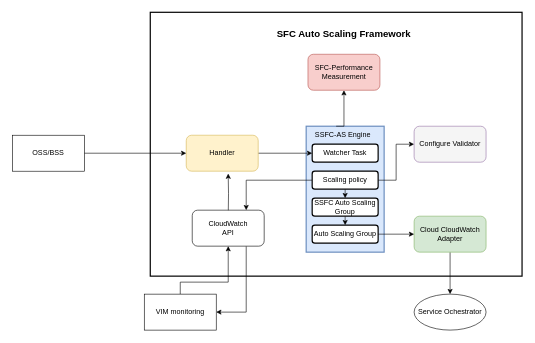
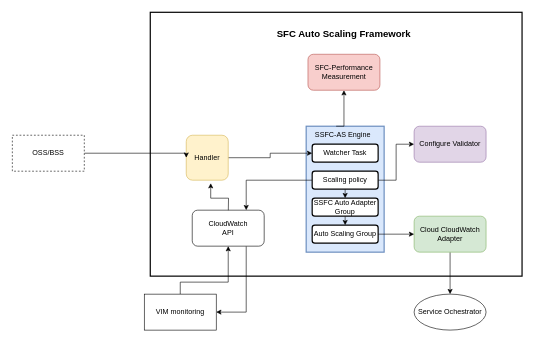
  <mxCell id="0" />
  <mxCell id="1" parent="0" />
  <mxCell id="2" value="" style="rounded=0;whiteSpace=wrap;html=1;strokeWidth=2;" vertex="1" parent="1"><mxGeometry x="250" y="20" width="620" height="440" as="geometry" /></mxCell>
  <mxCell id="3" value="" style="rounded=0;whiteSpace=wrap;html=1;strokeWidth=2;fillColor=#dae8fc;strokeColor=#6c8ebf;" vertex="1" parent="1"><mxGeometry x="510" y="210" width="130" height="210" as="geometry" /></mxCell>
  <mxCell id="4" style="edgeStyle=orthogonalEdgeStyle;rounded=0;orthogonalLoop=1;jettySize=auto;html=1;exitX=0.5;exitY=0;exitDx=0;exitDy=0;" edge="1" parent="1" target="9"><mxGeometry relative="1" as="geometry"><mxPoint x="560" y="210" as="sourcePoint" /><Array as="points"><mxPoint x="573" y="210" /></Array></mxGeometry></mxCell>
  <mxCell id="5" style="edgeStyle=orthogonalEdgeStyle;rounded=0;orthogonalLoop=1;jettySize=auto;html=1;exitX=0.5;exitY=0;exitDx=0;exitDy=0;entryX=0.583;entryY=1.067;entryDx=0;entryDy=0;entryPerimeter=0;" edge="1" parent="1" target="11"><mxGeometry relative="1" as="geometry"><mxPoint x="380" y="360" as="sourcePoint" /></mxGeometry></mxCell>
  <mxCell id="6" style="edgeStyle=orthogonalEdgeStyle;rounded=0;orthogonalLoop=1;jettySize=auto;html=1;exitX=0.5;exitY=1;exitDx=0;exitDy=0;entryX=0.5;entryY=0;entryDx=0;entryDy=0;" edge="1" parent="1" source="7" target="8"><mxGeometry relative="1" as="geometry" /></mxCell>
  <mxCell id="7" value="Cloud CloudWatch Adapter" style="rounded=1;whiteSpace=wrap;html=1;fillColor=#d5e8d4;strokeColor=#82b366;" vertex="1" parent="1"><mxGeometry x="690" y="360" width="120" height="60" as="geometry" /></mxCell>
  <mxCell id="8" value="Service Ochestrator" style="ellipse;whiteSpace=wrap;html=1;" vertex="1" parent="1"><mxGeometry x="690" y="490" width="120" height="60" as="geometry" /></mxCell>
  <mxCell id="9" value="SFC-Performance &lt;br&gt;Measurement" style="rounded=1;whiteSpace=wrap;html=1;fillColor=#f8cecc;strokeColor=#b85450;" vertex="1" parent="1"><mxGeometry x="513" y="90" width="120" height="60" as="geometry" /></mxCell>
  <mxCell id="10" style="edgeStyle=orthogonalEdgeStyle;rounded=0;orthogonalLoop=1;jettySize=auto;html=1;exitX=1;exitY=0.5;exitDx=0;exitDy=0;entryX=0;entryY=0.5;entryDx=0;entryDy=0;" edge="1" parent="1" source="11" target="18"><mxGeometry relative="1" as="geometry" /></mxCell>
- <mxCell id="11" value="Handler" style="rounded=1;whiteSpace=wrap;html=1;fillColor=#fff2cc;strokeColor=#d6b656;" vertex="1" parent="1"><mxGeometry x="310" y="225" width="120" height="60" as="geometry" /></mxCell>
+ <mxCell id="11" value="Handler" style="rounded=1;whiteSpace=wrap;html=1;fillColor=#fff2cc;strokeColor=#d6b656;" vertex="1" parent="1"><mxGeometry x="310" y="225" width="70" height="75" as="geometry" /></mxCell>
  <mxCell id="12" style="edgeStyle=orthogonalEdgeStyle;rounded=0;orthogonalLoop=1;jettySize=auto;html=1;exitX=0.75;exitY=1;exitDx=0;exitDy=0;entryX=1;entryY=0.5;entryDx=0;entryDy=0;" edge="1" parent="1" source="13" target="15"><mxGeometry relative="1" as="geometry" /></mxCell>
  <mxCell id="13" value="&lt;span style=&quot;white-space: normal&quot;&gt;CloudWatch&lt;br&gt;API&lt;br&gt;&lt;/span&gt;" style="rounded=1;whiteSpace=wrap;html=1;" vertex="1" parent="1"><mxGeometry x="320" y="350" width="120" height="60" as="geometry" /></mxCell>
  <mxCell id="14" style="edgeStyle=orthogonalEdgeStyle;rounded=0;orthogonalLoop=1;jettySize=auto;html=1;entryX=0.5;entryY=1;entryDx=0;entryDy=0;" edge="1" parent="1" source="15" target="13"><mxGeometry relative="1" as="geometry"><mxPoint x="390" y="430" as="targetPoint" /><Array as="points"><mxPoint x="300" y="470" /><mxPoint x="380" y="470" /></Array></mxGeometry></mxCell>
  <mxCell id="15" value="VIM monitoring" style="rounded=0;whiteSpace=wrap;html=1;" vertex="1" parent="1"><mxGeometry x="240" y="490" width="120" height="60" as="geometry" /></mxCell>
  <mxCell id="16" style="edgeStyle=orthogonalEdgeStyle;rounded=0;orthogonalLoop=1;jettySize=auto;html=1;exitX=1;exitY=0.5;exitDx=0;exitDy=0;entryX=0;entryY=0.5;entryDx=0;entryDy=0;" edge="1" parent="1" source="17" target="11"><mxGeometry relative="1" as="geometry"><Array as="points"><mxPoint x="140" y="255" /></Array></mxGeometry></mxCell>
- <mxCell id="17" value="OSS/BSS" style="rounded=0;whiteSpace=wrap;html=1;" vertex="1" parent="1"><mxGeometry x="20" y="225" width="120" height="60" as="geometry" /></mxCell>
+ <mxCell id="17" value="OSS/BSS" style="rounded=0;whiteSpace=wrap;html=1;dashed=1;" vertex="1" parent="1"><mxGeometry x="20" y="225" width="120" height="60" as="geometry" /></mxCell>
  <mxCell id="18" value="Watcher Task" style="rounded=1;whiteSpace=wrap;html=1;strokeWidth=2;" vertex="1" parent="1"><mxGeometry x="520" y="240" width="110" height="30" as="geometry" /></mxCell>
  <mxCell id="19" style="edgeStyle=orthogonalEdgeStyle;rounded=0;orthogonalLoop=1;jettySize=auto;html=1;exitX=0.5;exitY=1;exitDx=0;exitDy=0;entryX=0.5;entryY=0;entryDx=0;entryDy=0;" edge="1" parent="1" source="20" target="26"><mxGeometry relative="1" as="geometry" /></mxCell>
- <mxCell id="20" value="SSFC Auto Scaling Group" style="rounded=1;whiteSpace=wrap;html=1;strokeWidth=2;" vertex="1" parent="1"><mxGeometry x="520" y="330" width="110" height="30" as="geometry" /></mxCell>
+ <mxCell id="20" value="SSFC Auto Adapter Group" style="rounded=1;whiteSpace=wrap;html=1;strokeWidth=2;" vertex="1" parent="1"><mxGeometry x="520" y="330" width="110" height="30" as="geometry" /></mxCell>
  <mxCell id="21" style="edgeStyle=orthogonalEdgeStyle;rounded=0;orthogonalLoop=1;jettySize=auto;html=1;exitX=0.5;exitY=1;exitDx=0;exitDy=0;entryX=0.5;entryY=0;entryDx=0;entryDy=0;" edge="1" parent="1" source="24" target="20"><mxGeometry relative="1" as="geometry" /></mxCell>
  <mxCell id="22" style="edgeStyle=orthogonalEdgeStyle;rounded=0;orthogonalLoop=1;jettySize=auto;html=1;exitX=0;exitY=0.5;exitDx=0;exitDy=0;entryX=0.75;entryY=0;entryDx=0;entryDy=0;" edge="1" parent="1" source="24" target="13"><mxGeometry relative="1" as="geometry" /></mxCell>
  <mxCell id="23" style="edgeStyle=orthogonalEdgeStyle;rounded=0;orthogonalLoop=1;jettySize=auto;html=1;exitX=1;exitY=0.5;exitDx=0;exitDy=0;entryX=0;entryY=0.5;entryDx=0;entryDy=0;fontSize=16;" edge="1" parent="1" source="24" target="29"><mxGeometry relative="1" as="geometry" /></mxCell>
  <mxCell id="24" value="Scaling policy" style="rounded=1;whiteSpace=wrap;html=1;strokeWidth=2;" vertex="1" parent="1"><mxGeometry x="520" y="285" width="110" height="30" as="geometry" /></mxCell>
  <mxCell id="25" style="edgeStyle=orthogonalEdgeStyle;rounded=0;orthogonalLoop=1;jettySize=auto;html=1;exitX=1;exitY=0.5;exitDx=0;exitDy=0;entryX=0;entryY=0.5;entryDx=0;entryDy=0;" edge="1" parent="1" source="26" target="7"><mxGeometry relative="1" as="geometry" /></mxCell>
  <mxCell id="26" value="Auto Scaling Group" style="rounded=1;whiteSpace=wrap;html=1;strokeWidth=2;" vertex="1" parent="1"><mxGeometry x="520" y="375" width="110" height="30" as="geometry" /></mxCell>
  <mxCell id="27" value="SSFC-AS Engine" style="text;html=1;resizable=0;points=[];autosize=1;align=left;verticalAlign=top;spacingTop=-4;" vertex="1" parent="1"><mxGeometry x="523" y="215" width="110" height="20" as="geometry" /></mxCell>
  <mxCell id="28" value="SFC Auto Scaling Framework" style="text;html=1;strokeColor=none;fillColor=none;align=center;verticalAlign=middle;whiteSpace=wrap;rounded=0;fontSize=16;fontStyle=1" vertex="1" parent="1"><mxGeometry x="428" y="45" width="290" height="20" as="geometry" /></mxCell>
- <mxCell id="29" value="&lt;span style=&quot;white-space: normal&quot;&gt;Configure Validator&lt;br&gt;&lt;/span&gt;" style="rounded=1;whiteSpace=wrap;html=1;fillColor=#f5f5f5;strokeColor=#9673a6;" vertex="1" parent="1"><mxGeometry x="690" y="210" width="120" height="60" as="geometry" /></mxCell>
+ <mxCell id="29" value="&lt;span style=&quot;white-space: normal&quot;&gt;Configure Validator&lt;br&gt;&lt;/span&gt;" style="rounded=1;whiteSpace=wrap;html=1;fillColor=#e1d5e7;strokeColor=#9673a6;" vertex="1" parent="1"><mxGeometry x="690" y="210" width="120" height="60" as="geometry" /></mxCell>
